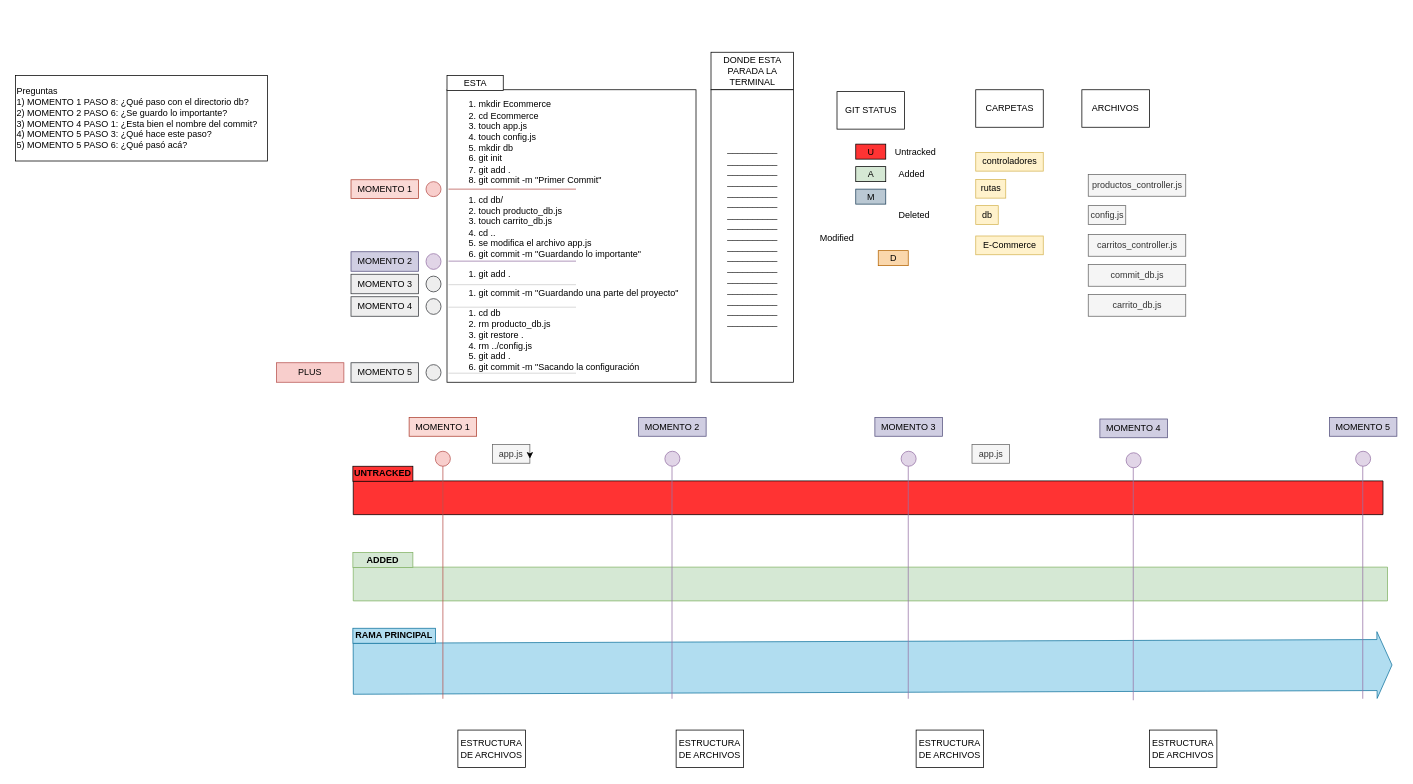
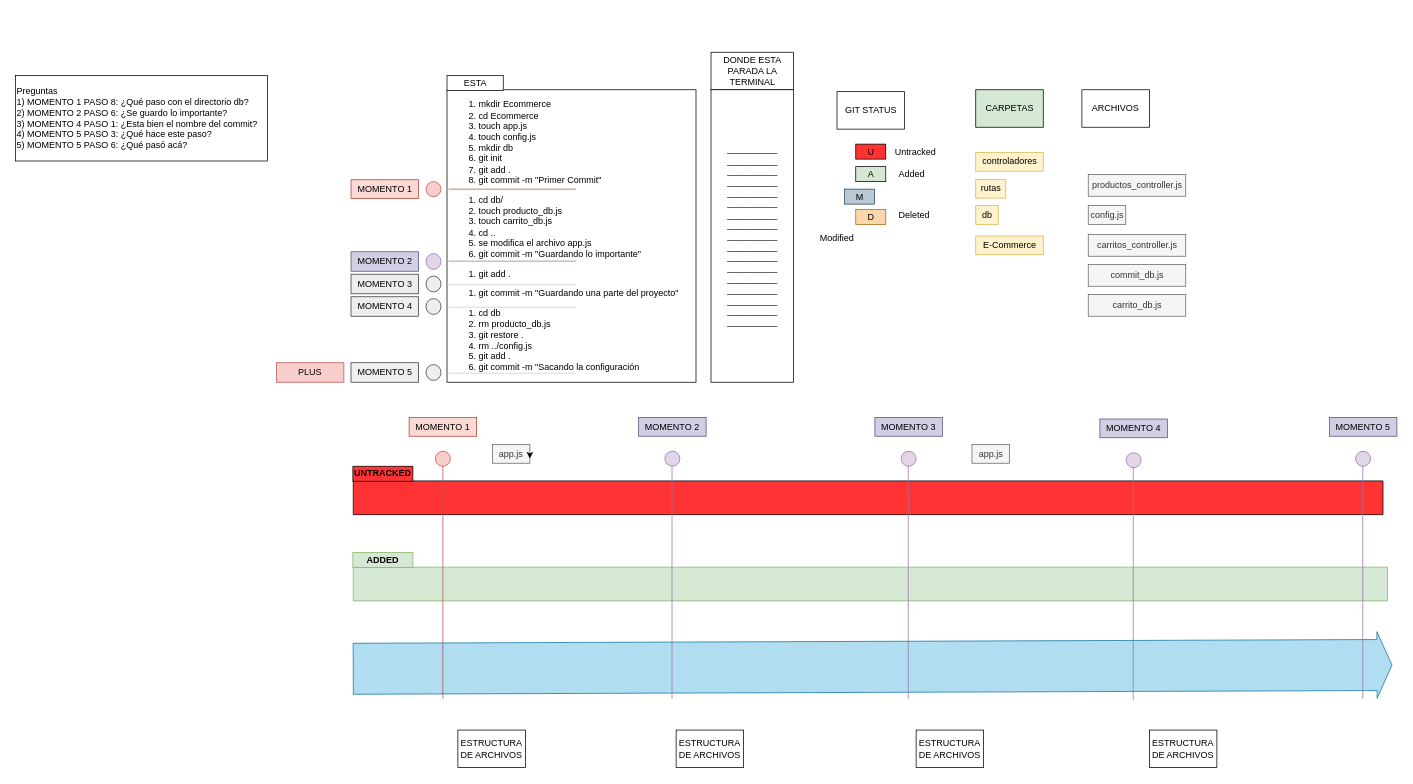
  <mxCell id="0" />
  <mxCell id="1" parent="0" />
  <mxCell id="2" value="" style="shape=flexArrow;endArrow=none;html=1;width=45;endSize=6.33;fillColor=#FF3333;endFill=0;" parent="1" edge="1"><mxGeometry width="50" height="50" relative="1" as="geometry"><mxPoint x="470" y="663" as="sourcePoint" /><mxPoint x="1844" y="663" as="targetPoint" /></mxGeometry></mxCell>
  <mxCell id="3" value="" style="shape=flexArrow;endArrow=none;html=1;width=45;endSize=6.33;fillColor=#d5e8d4;strokeColor=#82b366;endFill=0;" parent="1" edge="1"><mxGeometry width="50" height="50" relative="1" as="geometry"><mxPoint x="470" y="778" as="sourcePoint" /><mxPoint x="1850" y="778" as="targetPoint" /></mxGeometry></mxCell>
  <mxCell id="4" value="UNTRACKED" style="rounded=0;whiteSpace=wrap;html=1;fillColor=#FF3333;fontStyle=1" parent="1" vertex="1"><mxGeometry x="470" y="621" width="80" height="20" as="geometry" /></mxCell>
  <mxCell id="5" value="ADDED" style="rounded=0;whiteSpace=wrap;html=1;fillColor=#d5e8d4;strokeColor=#82b366;fontStyle=1" parent="1" vertex="1"><mxGeometry x="470" y="736" width="80" height="20" as="geometry" /></mxCell>
  <mxCell id="6" value="" style="shape=flexArrow;endArrow=classic;html=1;width=68;endSize=6.33;fillColor=#b1ddf0;strokeColor=#10739e;" parent="1" edge="1"><mxGeometry width="50" height="50" relative="1" as="geometry"><mxPoint x="470" y="891" as="sourcePoint" /><mxPoint x="1856" y="886" as="targetPoint" /></mxGeometry></mxCell>
- <mxCell id="7" value="RAMA PRINCIPAL" style="rounded=0;whiteSpace=wrap;html=1;fillColor=#b1ddf0;strokeColor=#10739e;fontStyle=1" parent="1" vertex="1"><mxGeometry x="470" y="837" width="110" height="20" as="geometry" /></mxCell>
  <mxCell id="8" value="" style="ellipse;whiteSpace=wrap;html=1;fillColor=#f8cecc;strokeColor=#b85450;" parent="1" vertex="1"><mxGeometry x="580" y="601" width="20" height="20" as="geometry" /></mxCell>
  <mxCell id="9" value="" style="endArrow=none;html=1;exitX=0.5;exitY=1;exitDx=0;exitDy=0;fillColor=#f8cecc;strokeColor=#b85450;" parent="1" source="8" edge="1"><mxGeometry width="50" height="50" relative="1" as="geometry"><mxPoint x="550" y="640.5" as="sourcePoint" /><mxPoint x="590" y="931" as="targetPoint" /></mxGeometry></mxCell>
  <mxCell id="10" value="&lt;span&gt;ESTRUCTURA&lt;/span&gt;&lt;br&gt;&lt;span&gt;DE ARCHIVOS&lt;/span&gt;" style="rounded=0;whiteSpace=wrap;html=1;" parent="1" vertex="1"><mxGeometry x="610" y="972.75" width="90" height="50" as="geometry" /></mxCell>
  <mxCell id="11" value="U" style="rounded=0;whiteSpace=wrap;html=1;fillColor=#FF3333;" parent="1" vertex="1"><mxGeometry x="1140.5" y="191.5" width="40" height="20" as="geometry" /></mxCell>
  <mxCell id="12" value="A" style="rounded=0;whiteSpace=wrap;html=1;fillColor=#D5E8D4;" parent="1" vertex="1"><mxGeometry x="1140.5" y="221.5" width="40" height="20" as="geometry" /></mxCell>
- <mxCell id="13" value="M" style="rounded=0;whiteSpace=wrap;html=1;fillColor=#bac8d3;strokeColor=#23445d;" parent="1" vertex="1"><mxGeometry x="1140.5" y="251.5" width="40" height="20" as="geometry" /></mxCell>
+ <mxCell id="13" value="M" style="rounded=0;whiteSpace=wrap;html=1;fillColor=#bac8d3;strokeColor=#23445d;" parent="1" vertex="1"><mxGeometry x="1125.5" y="251.5" width="40" height="20" as="geometry" /></mxCell>
  <mxCell id="14" value="" style="ellipse;whiteSpace=wrap;html=1;fillColor=#e1d5e7;strokeColor=#9673a6;" parent="1" vertex="1"><mxGeometry x="886" y="601" width="20" height="20" as="geometry" /></mxCell>
  <mxCell id="15" value="" style="endArrow=none;html=1;exitX=0.5;exitY=1;exitDx=0;exitDy=0;fillColor=#e1d5e7;strokeColor=#9673a6;" parent="1" edge="1"><mxGeometry width="50" height="50" relative="1" as="geometry"><mxPoint x="895.5" y="621" as="sourcePoint" /><mxPoint x="895.5" y="931" as="targetPoint" /></mxGeometry></mxCell>
  <mxCell id="16" value="GIT STATUS" style="rounded=0;whiteSpace=wrap;html=1;" parent="1" vertex="1"><mxGeometry x="1115.5" y="121.5" width="90" height="50" as="geometry" /></mxCell>
  <mxCell id="17" value="ARCHIVOS" style="rounded=0;whiteSpace=wrap;html=1;" parent="1" vertex="1"><mxGeometry x="1442" y="119" width="90" height="50" as="geometry" /></mxCell>
  <mxCell id="18" value="app.js" style="rounded=0;whiteSpace=wrap;html=1;fillColor=#f5f5f5;strokeColor=#666666;fontColor=#333333;" parent="1" vertex="1"><mxGeometry x="1295.5" y="592" width="50" height="25" as="geometry" /></mxCell>
  <mxCell id="19" value="controladores" style="rounded=0;whiteSpace=wrap;html=1;fillColor=#fff2cc;strokeColor=#d6b656;" parent="1" vertex="1"><mxGeometry x="1300.5" y="202.5" width="90" height="25" as="geometry" /></mxCell>
  <mxCell id="20" value="rutas" style="rounded=0;whiteSpace=wrap;html=1;fillColor=#fff2cc;strokeColor=#d6b656;" parent="1" vertex="1"><mxGeometry x="1300.5" y="238.5" width="40" height="25" as="geometry" /></mxCell>
  <mxCell id="21" value="E-Commerce" style="rounded=0;whiteSpace=wrap;html=1;fillColor=#fff2cc;strokeColor=#d6b656;" parent="1" vertex="1"><mxGeometry x="1300.5" y="314" width="90" height="25" as="geometry" /></mxCell>
  <mxCell id="22" value="db" style="rounded=0;whiteSpace=wrap;html=1;fillColor=#fff2cc;strokeColor=#d6b656;" parent="1" vertex="1"><mxGeometry x="1300.5" y="273.5" width="30" height="25" as="geometry" /></mxCell>
  <mxCell id="23" value="productos_controller.js" style="rounded=0;whiteSpace=wrap;html=1;fillColor=#f5f5f5;strokeColor=#666666;fontColor=#333333;" parent="1" vertex="1"><mxGeometry x="1450.5" y="232" width="130" height="29" as="geometry" /></mxCell>
  <mxCell id="24" value="carritos_controller.js" style="rounded=0;whiteSpace=wrap;html=1;fillColor=#f5f5f5;strokeColor=#666666;fontColor=#333333;" parent="1" vertex="1"><mxGeometry x="1450.5" y="312" width="130" height="29" as="geometry" /></mxCell>
  <mxCell id="25" value="commit_db.js" style="rounded=0;whiteSpace=wrap;html=1;fillColor=#f5f5f5;strokeColor=#666666;fontColor=#333333;" parent="1" vertex="1"><mxGeometry x="1450.5" y="352" width="130" height="29" as="geometry" /></mxCell>
  <mxCell id="26" value="carrito_db.js" style="rounded=0;whiteSpace=wrap;html=1;fillColor=#f5f5f5;strokeColor=#666666;fontColor=#333333;" parent="1" vertex="1"><mxGeometry x="1450.5" y="392" width="130" height="29" as="geometry" /></mxCell>
  <mxCell id="27" value="config.js" style="rounded=0;whiteSpace=wrap;html=1;fillColor=#f5f5f5;strokeColor=#666666;fontColor=#333333;" parent="1" vertex="1"><mxGeometry x="1450.5" y="273.5" width="50" height="25" as="geometry" /></mxCell>
- <mxCell id="28" value="CARPETAS" style="rounded=0;whiteSpace=wrap;html=1;" parent="1" vertex="1"><mxGeometry x="1300.5" y="119" width="90" height="50" as="geometry" /></mxCell>
+ <mxCell id="28" value="CARPETAS" style="rounded=0;whiteSpace=wrap;html=1;fillColor=#d5e8d4;" parent="1" vertex="1"><mxGeometry x="1300.5" y="119" width="90" height="50" as="geometry" /></mxCell>
  <mxCell id="29" value="DONDE ESTA PARADA LA TERMINAL" style="rounded=0;whiteSpace=wrap;html=1;" parent="1" vertex="1"><mxGeometry x="947.5" y="69" width="110" height="50" as="geometry" /></mxCell>
  <mxCell id="30" style="edgeStyle=none;rounded=0;orthogonalLoop=1;jettySize=auto;html=1;exitX=1;exitY=0.5;exitDx=0;exitDy=0;fillColor=#FF3333;" parent="1" source="29" target="29" edge="1"><mxGeometry relative="1" as="geometry" /></mxCell>
  <mxCell id="31" value="MOMENTO 1" style="rounded=0;whiteSpace=wrap;html=1;fillColor=#fad9d5;strokeColor=#ae4132;" parent="1" vertex="1"><mxGeometry x="545" y="556" width="90" height="25" as="geometry" /></mxCell>
  <mxCell id="32" value="MOMENTO 2" style="rounded=0;whiteSpace=wrap;html=1;fillColor=#d0cee2;strokeColor=#56517e;" parent="1" vertex="1"><mxGeometry x="851" y="556" width="90" height="25" as="geometry" /></mxCell>
  <mxCell id="33" value="&lt;span&gt;ESTRUCTURA&lt;/span&gt;&lt;br&gt;&lt;span&gt;DE ARCHIVOS&lt;/span&gt;" style="rounded=0;whiteSpace=wrap;html=1;" parent="1" vertex="1"><mxGeometry x="901" y="972.75" width="90" height="50" as="geometry" /></mxCell>
- <mxCell id="34" value="D" style="rounded=0;whiteSpace=wrap;html=1;fillColor=#fad7ac;strokeColor=#b46504;" parent="1" vertex="1"><mxGeometry x="1170.5" y="333.5" width="40" height="20" as="geometry" /></mxCell>
+ <mxCell id="34" value="D" style="rounded=0;whiteSpace=wrap;html=1;fillColor=#fad7ac;strokeColor=#b46504;" parent="1" vertex="1"><mxGeometry x="1140.5" y="278.5" width="40" height="20" as="geometry" /></mxCell>
  <mxCell id="35" value="Untracked" style="text;html=1;align=left;verticalAlign=middle;resizable=0;points=[];autosize=1;" parent="1" vertex="1"><mxGeometry x="1190.5" y="191.5" width="70" height="20" as="geometry" /></mxCell>
  <mxCell id="36" value="Added" style="text;html=1;align=left;verticalAlign=middle;resizable=0;points=[];autosize=1;" parent="1" vertex="1"><mxGeometry x="1195.5" y="221.5" width="50" height="20" as="geometry" /></mxCell>
  <mxCell id="37" value="Modified" style="text;html=1;align=left;verticalAlign=middle;resizable=0;points=[];autosize=1;" parent="1" vertex="1"><mxGeometry x="1090.5" y="306.5" width="60" height="20" as="geometry" /></mxCell>
  <mxCell id="38" value="Deleted" style="text;html=1;align=left;verticalAlign=middle;resizable=0;points=[];autosize=1;" parent="1" vertex="1"><mxGeometry x="1195.5" y="276.5" width="60" height="20" as="geometry" /></mxCell>
  <mxCell id="39" style="edgeStyle=none;rounded=0;orthogonalLoop=1;jettySize=auto;html=1;exitX=1;exitY=1;exitDx=0;exitDy=0;fillColor=#FF3333;fontColor=#FFFFFF;" parent="1" edge="1"><mxGeometry relative="1" as="geometry"><mxPoint x="1596" y="20" as="sourcePoint" /><mxPoint x="1596" y="20" as="targetPoint" /></mxGeometry></mxCell>
  <mxCell id="40" value="&lt;ol&gt;&lt;li&gt;mkdir Ecommerce&lt;/li&gt;&lt;li&gt;cd Ecommerce&lt;/li&gt;&lt;li&gt;touch app.js&lt;/li&gt;&lt;li&gt;touch config.js&lt;/li&gt;&lt;li&gt;mkdir db&lt;/li&gt;&lt;li&gt;git init&amp;nbsp;&lt;/li&gt;&lt;li&gt;git add .&lt;/li&gt;&lt;li&gt;git commit -m &quot;Primer Commit&quot;&lt;/li&gt;&lt;/ol&gt;&lt;ol&gt;&lt;li&gt;&lt;span&gt;cd db/&lt;/span&gt;&lt;br&gt;&lt;/li&gt;&lt;li&gt;touch producto_db.js&lt;/li&gt;&lt;li&gt;touch carrito_db.js&lt;/li&gt;&lt;li&gt;cd ..&lt;/li&gt;&lt;li&gt;se modifica el archivo app.js&lt;/li&gt;&lt;li&gt;git commit -m &quot;Guardando lo importante&quot;&lt;/li&gt;&lt;/ol&gt;&lt;ol&gt;&lt;li&gt;git add .&lt;/li&gt;&lt;/ol&gt;&lt;ol&gt;&lt;li&gt;git commit -m &quot;Guardando una parte del proyecto&quot;&lt;/li&gt;&lt;/ol&gt;&lt;ol&gt;&lt;li&gt;cd db&lt;/li&gt;&lt;li&gt;rm producto_db.js&lt;/li&gt;&lt;li&gt;git restore .&amp;nbsp;&amp;nbsp;&lt;/li&gt;&lt;li&gt;rm ../config.js&lt;/li&gt;&lt;li&gt;git add .&lt;/li&gt;&lt;li&gt;git commit -m &quot;Sacando la configuración&lt;/li&gt;&lt;/ol&gt;" style="rounded=0;whiteSpace=wrap;html=1;align=left;" parent="1" vertex="1"><mxGeometry x="595.5" y="119" width="332" height="390" as="geometry" /></mxCell>
  <mxCell id="41" value="ESTA" style="rounded=0;whiteSpace=wrap;html=1;" parent="1" vertex="1"><mxGeometry x="595.5" y="100" width="75" height="20" as="geometry" /></mxCell>
  <mxCell id="42" value="" style="ellipse;whiteSpace=wrap;html=1;fillColor=#f8cecc;strokeColor=#b85450;" parent="1" vertex="1"><mxGeometry x="567.5" y="241.5" width="20" height="20" as="geometry" /></mxCell>
  <mxCell id="43" value="" style="endArrow=none;html=1;entryX=1;entryY=0.25;entryDx=0;entryDy=0;exitX=0;exitY=0.25;exitDx=0;exitDy=0;fillColor=#f8cecc;strokeColor=#b85450;" parent="1" edge="1"><mxGeometry width="50" height="50" relative="1" as="geometry"><mxPoint x="597.5" y="251.5" as="sourcePoint" /><mxPoint x="767.5" y="251.5" as="targetPoint" /></mxGeometry></mxCell>
  <mxCell id="44" value="" style="ellipse;whiteSpace=wrap;html=1;fillColor=#e1d5e7;strokeColor=#9673a6;" parent="1" vertex="1"><mxGeometry x="567.5" y="337.5" width="20" height="21" as="geometry" /></mxCell>
  <mxCell id="45" value="" style="endArrow=none;html=1;entryX=1;entryY=0.25;entryDx=0;entryDy=0;exitX=0;exitY=0.25;exitDx=0;exitDy=0;fillColor=#e1d5e7;strokeColor=#9673a6;" parent="1" edge="1"><mxGeometry width="50" height="50" relative="1" as="geometry"><mxPoint x="597.5" y="347.5" as="sourcePoint" /><mxPoint x="767.5" y="347.5" as="targetPoint" /></mxGeometry></mxCell>
  <mxCell id="46" value="MOMENTO 1" style="rounded=0;whiteSpace=wrap;html=1;fillColor=#fad9d5;strokeColor=#ae4132;" parent="1" vertex="1"><mxGeometry x="467.5" y="239" width="90" height="25" as="geometry" /></mxCell>
  <mxCell id="47" value="MOMENTO 2" style="rounded=0;whiteSpace=wrap;html=1;fillColor=#d0cee2;strokeColor=#56517e;" parent="1" vertex="1"><mxGeometry x="467.5" y="335" width="90" height="26" as="geometry" /></mxCell>
  <mxCell id="48" value="" style="ellipse;whiteSpace=wrap;html=1;fillColor=#eeeeee;strokeColor=#36393d;" parent="1" vertex="1"><mxGeometry x="567.5" y="367.5" width="20" height="21" as="geometry" /></mxCell>
  <mxCell id="49" value="MOMENTO 3" style="rounded=0;whiteSpace=wrap;html=1;fillColor=#eeeeee;strokeColor=#36393d;" parent="1" vertex="1"><mxGeometry x="467.5" y="365" width="90" height="26" as="geometry" /></mxCell>
  <mxCell id="50" value="" style="endArrow=none;html=1;entryX=1;entryY=0.25;entryDx=0;entryDy=0;exitX=0;exitY=0.25;exitDx=0;exitDy=0;fillColor=#f9f7ed;strokeColor=#CCCCCC;" parent="1" edge="1"><mxGeometry width="50" height="50" relative="1" as="geometry"><mxPoint x="597.5" y="378.91" as="sourcePoint" /><mxPoint x="767.5" y="378.91" as="targetPoint" /></mxGeometry></mxCell>
  <mxCell id="51" value="" style="ellipse;whiteSpace=wrap;html=1;fillColor=#eeeeee;strokeColor=#36393d;" parent="1" vertex="1"><mxGeometry x="567.5" y="397.5" width="20" height="21" as="geometry" /></mxCell>
  <mxCell id="52" value="MOMENTO 4" style="rounded=0;whiteSpace=wrap;html=1;fillColor=#eeeeee;strokeColor=#36393d;" parent="1" vertex="1"><mxGeometry x="467.5" y="395" width="90" height="26" as="geometry" /></mxCell>
  <mxCell id="53" value="" style="endArrow=none;html=1;entryX=1;entryY=0.25;entryDx=0;entryDy=0;exitX=0;exitY=0.25;exitDx=0;exitDy=0;fillColor=#f9f7ed;strokeColor=#CCCCCC;" parent="1" edge="1"><mxGeometry width="50" height="50" relative="1" as="geometry"><mxPoint x="597.5" y="408.91" as="sourcePoint" /><mxPoint x="767.5" y="408.91" as="targetPoint" /></mxGeometry></mxCell>
  <mxCell id="54" value="" style="ellipse;whiteSpace=wrap;html=1;fillColor=#eeeeee;strokeColor=#36393d;" parent="1" vertex="1"><mxGeometry x="567.5" y="485.5" width="20" height="21" as="geometry" /></mxCell>
  <mxCell id="55" value="MOMENTO 5" style="rounded=0;whiteSpace=wrap;html=1;fillColor=#eeeeee;strokeColor=#36393d;" parent="1" vertex="1"><mxGeometry x="467.5" y="483" width="90" height="26" as="geometry" /></mxCell>
  <mxCell id="56" value="" style="endArrow=none;html=1;entryX=1;entryY=0.25;entryDx=0;entryDy=0;exitX=0;exitY=0.25;exitDx=0;exitDy=0;fillColor=#f9f7ed;strokeColor=#CCCCCC;" parent="1" edge="1"><mxGeometry width="50" height="50" relative="1" as="geometry"><mxPoint x="597.5" y="496.91" as="sourcePoint" /><mxPoint x="767.5" y="496.91" as="targetPoint" /></mxGeometry></mxCell>
  <mxCell id="57" value="__________&lt;br&gt;__________&lt;br&gt;__________&lt;br&gt;__________&lt;br&gt;__________&lt;br&gt;__________&lt;br&gt;__________&lt;br&gt;__________&lt;br&gt;__________&lt;br&gt;__________&lt;br&gt;__________&lt;br&gt;__________&lt;br&gt;__________&lt;br&gt;__________&lt;br&gt;__________&lt;br&gt;__________&lt;br&gt;__________&lt;br&gt;" style="rounded=0;whiteSpace=wrap;html=1;" parent="1" vertex="1"><mxGeometry x="947.5" y="119" width="110" height="390" as="geometry" /></mxCell>
  <mxCell id="58" value="" style="ellipse;whiteSpace=wrap;html=1;fillColor=#e1d5e7;strokeColor=#9673a6;" parent="1" vertex="1"><mxGeometry x="1201" y="601" width="20" height="20" as="geometry" /></mxCell>
  <mxCell id="59" value="" style="endArrow=none;html=1;exitX=0.5;exitY=1;exitDx=0;exitDy=0;fillColor=#e1d5e7;strokeColor=#9673a6;" parent="1" edge="1"><mxGeometry width="50" height="50" relative="1" as="geometry"><mxPoint x="1210.5" y="621" as="sourcePoint" /><mxPoint x="1210.5" y="931" as="targetPoint" /></mxGeometry></mxCell>
  <mxCell id="60" value="MOMENTO 3" style="rounded=0;whiteSpace=wrap;html=1;fillColor=#d0cee2;strokeColor=#56517e;" parent="1" vertex="1"><mxGeometry x="1166" y="556" width="90" height="25" as="geometry" /></mxCell>
  <mxCell id="61" value="" style="ellipse;whiteSpace=wrap;html=1;fillColor=#e1d5e7;strokeColor=#9673a6;" parent="1" vertex="1"><mxGeometry x="1501" y="603" width="20" height="20" as="geometry" /></mxCell>
  <mxCell id="62" value="" style="endArrow=none;html=1;exitX=0.5;exitY=1;exitDx=0;exitDy=0;fillColor=#e1d5e7;strokeColor=#9673a6;" parent="1" edge="1"><mxGeometry width="50" height="50" relative="1" as="geometry"><mxPoint x="1510.5" y="623" as="sourcePoint" /><mxPoint x="1510.5" y="933" as="targetPoint" /></mxGeometry></mxCell>
  <mxCell id="63" value="MOMENTO 4" style="rounded=0;whiteSpace=wrap;html=1;fillColor=#d0cee2;strokeColor=#56517e;" parent="1" vertex="1"><mxGeometry x="1466" y="558" width="90" height="25" as="geometry" /></mxCell>
  <mxCell id="64" value="" style="ellipse;whiteSpace=wrap;html=1;fillColor=#e1d5e7;strokeColor=#9673a6;" parent="1" vertex="1"><mxGeometry x="1807" y="601" width="20" height="20" as="geometry" /></mxCell>
  <mxCell id="65" value="" style="endArrow=none;html=1;exitX=0.5;exitY=1;exitDx=0;exitDy=0;fillColor=#e1d5e7;strokeColor=#9673a6;" parent="1" edge="1"><mxGeometry width="50" height="50" relative="1" as="geometry"><mxPoint x="1816.5" y="621" as="sourcePoint" /><mxPoint x="1816.5" y="931" as="targetPoint" /></mxGeometry></mxCell>
  <mxCell id="66" value="MOMENTO 5" style="rounded=0;whiteSpace=wrap;html=1;fillColor=#d0cee2;strokeColor=#56517e;" parent="1" vertex="1"><mxGeometry x="1772" y="556" width="90" height="25" as="geometry" /></mxCell>
  <mxCell id="67" value="&lt;span&gt;ESTRUCTURA&lt;/span&gt;&lt;br&gt;&lt;span&gt;DE ARCHIVOS&lt;/span&gt;" style="rounded=0;whiteSpace=wrap;html=1;" parent="1" vertex="1"><mxGeometry x="1221" y="972.75" width="90" height="50" as="geometry" /></mxCell>
  <mxCell id="68" value="&lt;span&gt;ESTRUCTURA&lt;/span&gt;&lt;br&gt;&lt;span&gt;DE ARCHIVOS&lt;/span&gt;" style="rounded=0;whiteSpace=wrap;html=1;" parent="1" vertex="1"><mxGeometry x="1532" y="972.75" width="90" height="50" as="geometry" /></mxCell>
  <mxCell id="69" value="&lt;div&gt;Preguntas&lt;/div&gt;&lt;div&gt;1) MOMENTO 1 PASO 8: ¿Qué paso con el directorio db?&lt;/div&gt;&lt;div&gt;2) MOMENTO 2 PASO 6: ¿Se guardo lo importante?&lt;/div&gt;&lt;div&gt;3) MOMENTO 4 PASO 1: ¿Esta bien el nombre del commit?&lt;/div&gt;&lt;div&gt;4) MOMENTO 5 PASO 3: ¿Qué hace este paso?&lt;/div&gt;&lt;div&gt;5) MOMENTO 5 PASO 6: ¿Qué pasó acá?&lt;/div&gt;" style="rounded=0;whiteSpace=wrap;html=1;align=left;" parent="1" vertex="1"><mxGeometry x="20" y="100" width="336" height="114" as="geometry" /></mxCell>
  <mxCell id="70" value="PLUS" style="rounded=0;whiteSpace=wrap;html=1;fillColor=#f8cecc;strokeColor=#b85450;" parent="1" vertex="1"><mxGeometry x="368" y="483" width="90" height="26" as="geometry" /></mxCell>
  <mxCell id="71" value="app.js" style="rounded=0;whiteSpace=wrap;html=1;fillColor=#f5f5f5;strokeColor=#666666;fontColor=#333333;" parent="1" vertex="1"><mxGeometry x="656" y="592" width="50" height="25" as="geometry" /></mxCell>
  <mxCell id="72" style="edgeStyle=orthogonalEdgeStyle;rounded=0;orthogonalLoop=1;jettySize=auto;html=1;exitX=1;exitY=0.5;exitDx=0;exitDy=0;entryX=1;entryY=0.75;entryDx=0;entryDy=0;" parent="1" source="71" target="71" edge="1"><mxGeometry relative="1" as="geometry" /></mxCell>
